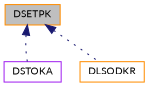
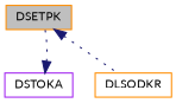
  digraph {
    fontname=Lato
    rankdir=TB
    node [color=darkorange fillcolor=white fontname=Lato fontsize=10 shape=record style=filled]
    edge [color=midnightblue dir=back fontname=Lato fontsize=10 labelfontname=Helvetica labelfontsize=10 style=dotted]
    n1 [fillcolor=grey75 fontcolor=black height=0.2 label=DSETPK width=0.4]
    n2 [color=purple height=0.2 label=DSTOKA width=0.4]
    n3 [height=0.2 label=DLSODKR width=0.4]
-   n1 -> n2
+   n2 -> n1
    n1 -> n3
  }
